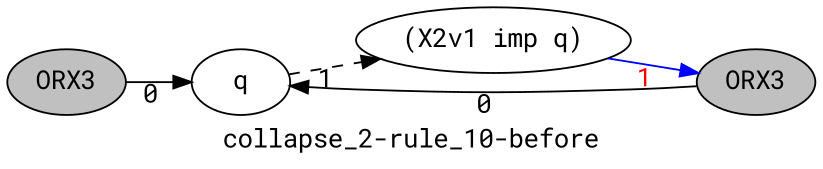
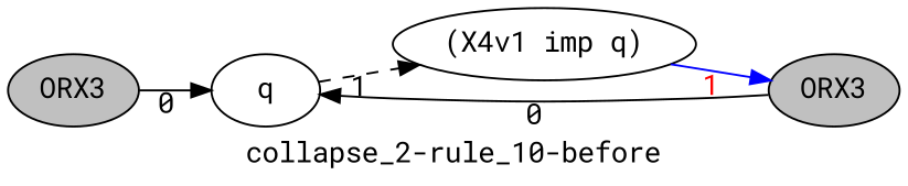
  strict digraph {
    collapsed_nodes="['38', '105']"
    fontname="Roboto Mono"
    label="collapse_2-rule_10-before"
    rankdir=LR
    node [ancestor_target=False fontname="Roboto Mono" formula=ORX3 hypothesis=False]
    edge [fontname="Roboto Mono" xlabel=1 ancestor=False]
    n1 [formula=q label=q]
-   n2 [formula="(X2v1 imp q)" label="(X2v1 imp q)"]
+   n2 [formula="(X2v1 imp q)" label="(X4v1 imp q)"]
    n3 [ancestor_target=True fillcolor=grey label=ORX3 style=filled]
    n4 [ancestor_target=True fillcolor=grey label=ORX3 style=filled]
    n1 -> n2 [composed=True style=dashed ancestor=""]
    n2 -> n3 [ancestor=True color=blue fontcolor=red path=1]
    n3 -> n1 [dependencies=00001000000000000000000000000000000000000000000000000000 xlabel=0]
    n4 -> n1 [dependencies=00001000000000000000000000000000000000000000000000000000 xlabel=0]
  }
